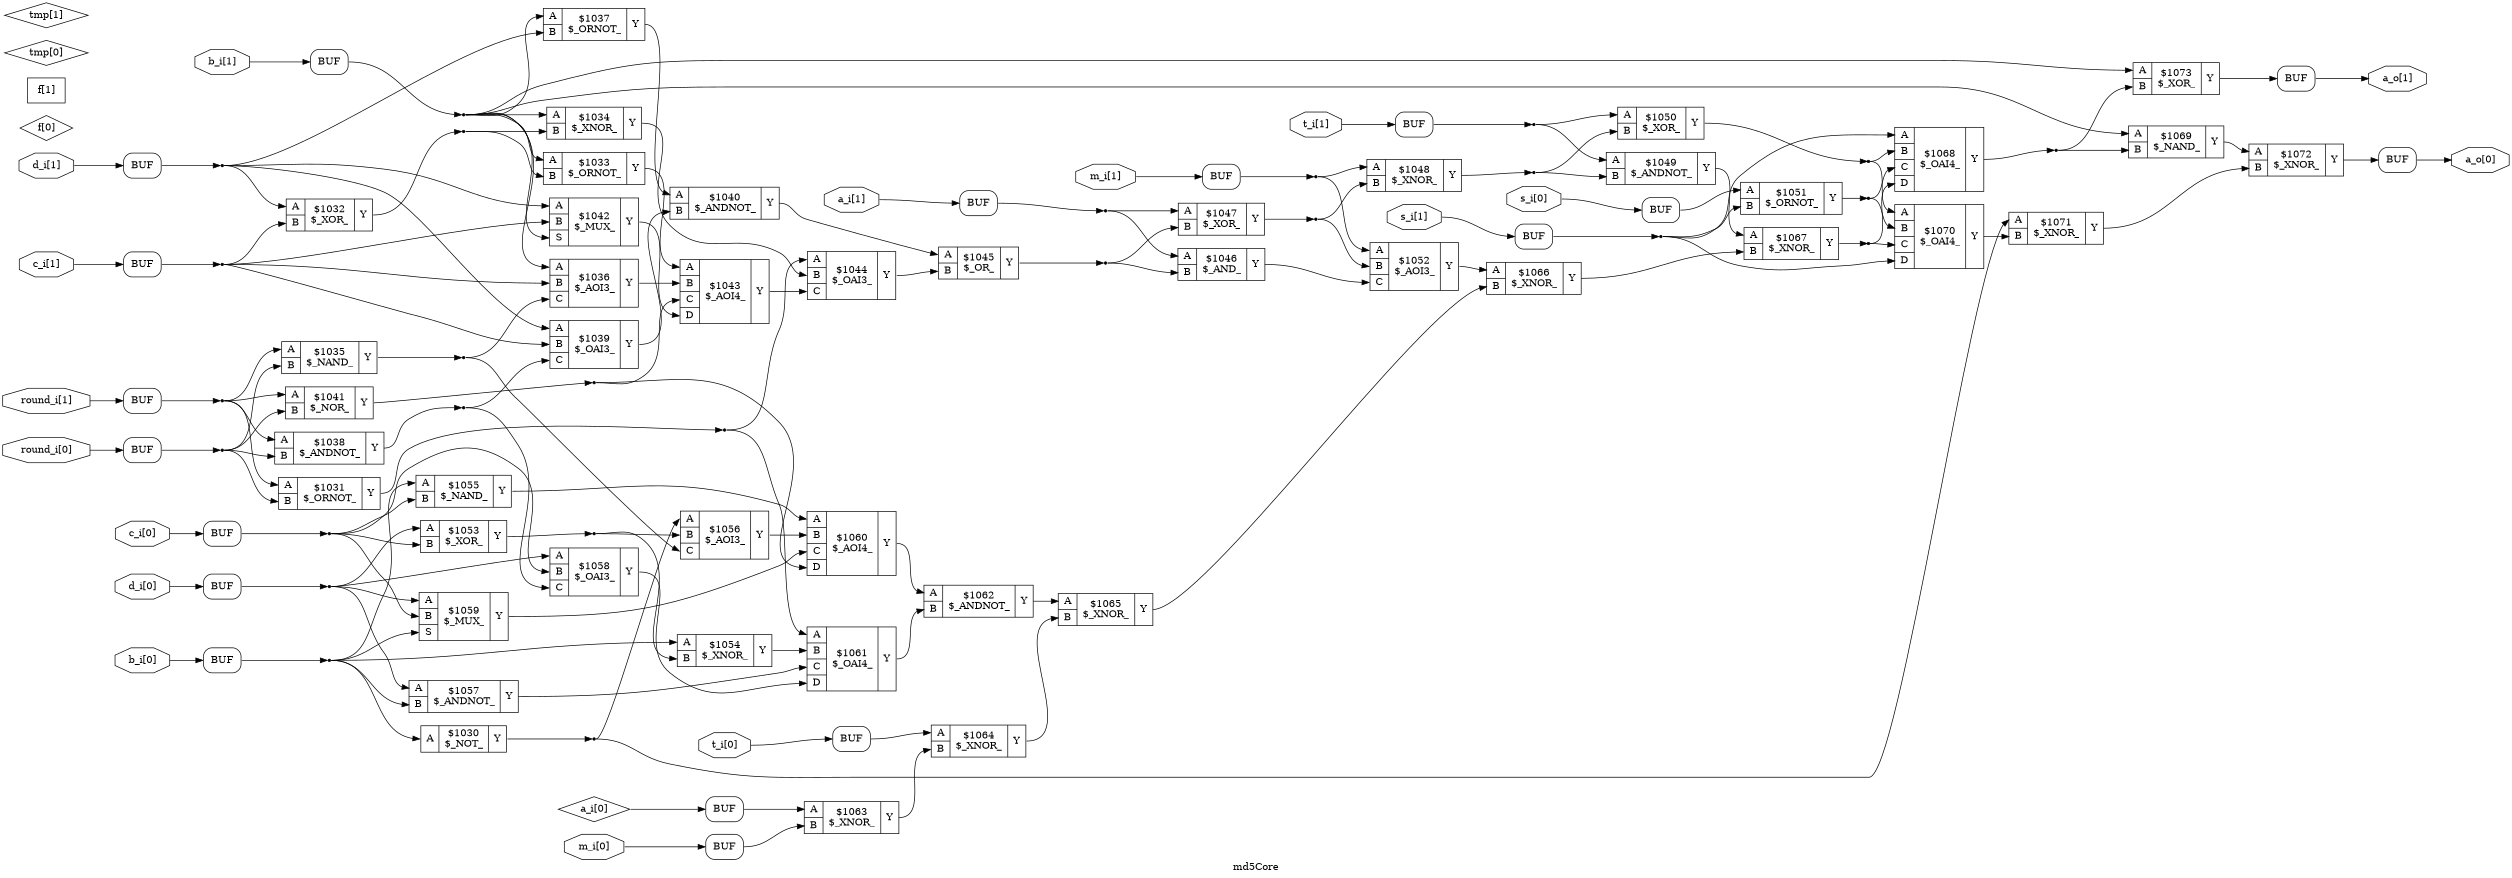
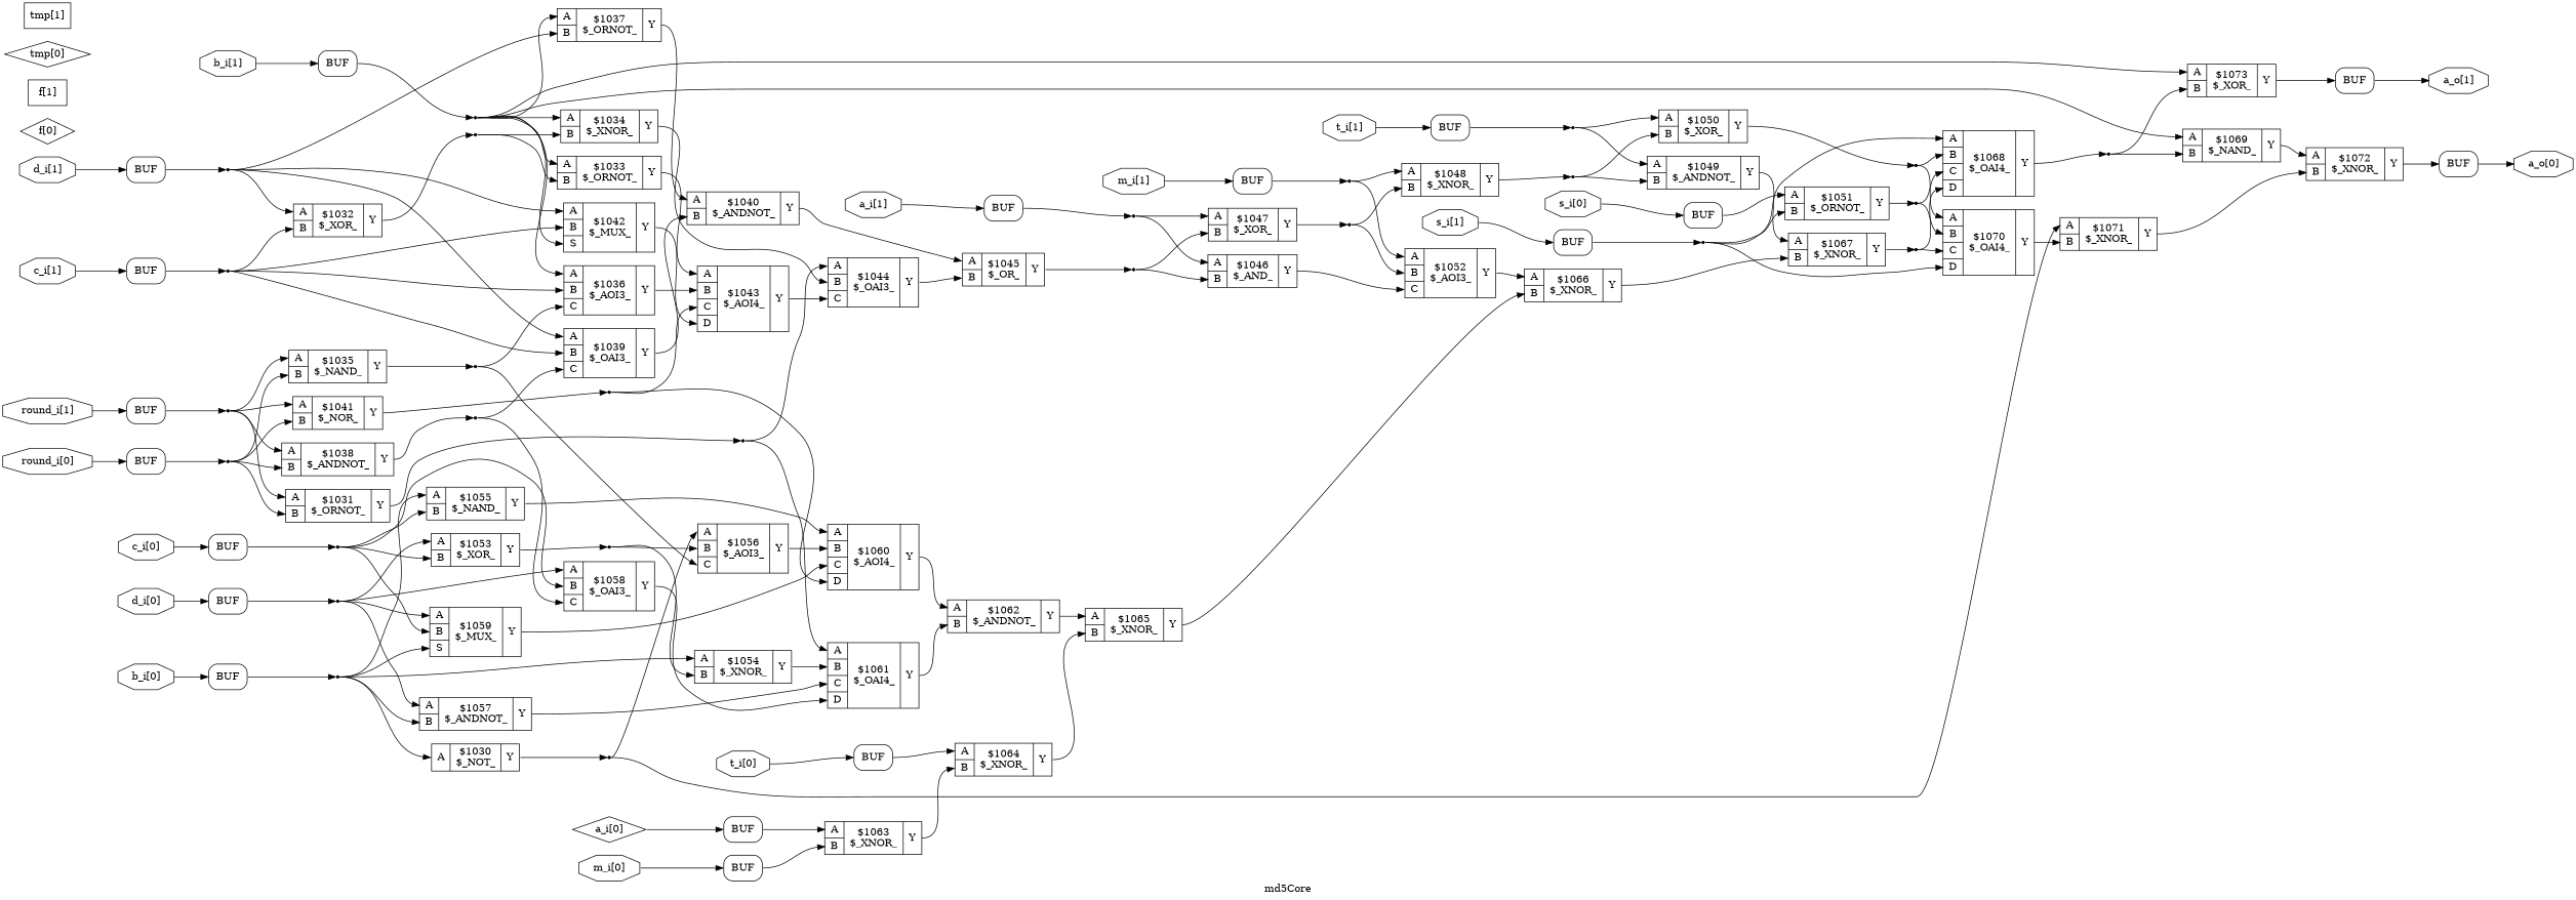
  digraph {
    label=md5Core
    rankdir=LR
    remincross=true
    node [shape=record]
    edge [color=black headport="p156:w" tailport=e]
    n134 [color=black fontcolor=black label="a_i[0]" shape=diamond]
    x11 [label=BUF shape=box style=rounded]
    c195 [label="{{<p156> A|<p159> B}|$1063\n$_XNOR_|{<p157> Y}}"]
    n135 [color=black fontcolor=black label="a_i[1]" shape=octagon]
    x10 [label=BUF shape=box style=rounded]
    n11 [shape=point]
    n136 [color=black fontcolor=black label="a_o[0]" shape=octagon]
    n137 [color=black fontcolor=black label="a_o[1]" shape=octagon]
    n138 [color=black fontcolor=black label="b_i[0]" shape=octagon]
    x3 [label=BUF shape=box style=rounded]
    n4 [shape=point]
    n139 [color=black fontcolor=black label="b_i[1]" shape=octagon]
    x2 [label=BUF shape=box style=rounded]
    n3 [shape=point]
    n140 [color=black fontcolor=black label="c_i[0]" shape=octagon]
    x9 [label=BUF shape=box style=rounded]
    n10 [shape=point]
    n141 [color=black fontcolor=black label="c_i[1]" shape=octagon]
    x8 [label=BUF shape=box style=rounded]
    n9 [shape=point]
    n142 [color=black fontcolor=black label="d_i[0]" shape=octagon]
    x5 [label=BUF shape=box style=rounded]
    n6 [shape=point]
    n143 [color=black fontcolor=black label="d_i[1]" shape=octagon]
    x4 [label=BUF shape=box style=rounded]
    n5 [shape=point]
    n144 [color=black fontcolor=black label="f[0]" shape=diamond]
    n145 [color=black fontcolor=black label="f[1]" shape=box]
    n146 [color=black fontcolor=black label="m_i[0]" shape=octagon]
    x13 [label=BUF shape=box style=rounded]
    n147 [color=black fontcolor=black label="m_i[1]" shape=octagon]
    x12 [label=BUF shape=box style=rounded]
    n13 [shape=point]
    n148 [color=black fontcolor=black label="round_i[0]" shape=octagon]
    x1 [label=BUF shape=box style=rounded]
    n2 [shape=point]
    n149 [color=black fontcolor=black label="round_i[1]" shape=octagon]
    x0 [label=BUF shape=box style=rounded]
    n1 [shape=point]
    n150 [color=black fontcolor=black label="s_i[0]" shape=octagon]
    x7 [label=BUF shape=box style=rounded]
    c183 [label="{{<p156> A|<p159> B}|$1051\n$_ORNOT_|{<p157> Y}}"]
    n151 [color=black fontcolor=black label="s_i[1]" shape=octagon]
    x6 [label=BUF shape=box style=rounded]
    n7 [shape=point]
    n152 [color=black fontcolor=black label="t_i[0]" shape=octagon]
    x15 [label=BUF shape=box style=rounded]
    c196 [label="{{<p156> A|<p159> B}|$1064\n$_XNOR_|{<p157> Y}}"]
    n153 [color=black fontcolor=black label="t_i[1]" shape=octagon]
    x14 [label=BUF shape=box style=rounded]
    n15 [shape=point]
    n154 [color=black fontcolor=black label="tmp[0]" shape=diamond]
-   n155 [color=black fontcolor=black label="tmp[1]" shape=diamond]
+   n155 [color=black fontcolor=black label="tmp[1]" shape=box]
    c158 [label="{{<p156> A}|$1030\n$_NOT_|{<p157> Y}}"]
    n19 [shape=point]
    c188 [label="{{<p156> A|<p159> B|<p165> C}|$1056\n$_AOI3_|{<p157> Y}}"]
    c203 [label="{{<p156> A|<p159> B}|$1071\n$_XNOR_|{<p157> Y}}"]
    c160 [label="{{<p156> A|<p159> B}|$1031\n$_ORNOT_|{<p157> Y}}"]
    n20 [shape=point]
    c176 [label="{{<p156> A|<p159> B|<p165> C}|$1044\n$_OAI3_|{<p157> Y}}"]
    c193 [label="{{<p156> A|<p159> B|<p165> C|<p174> D}|$1061\n$_OAI4_|{<p157> Y}}"]
    c161 [label="{{<p156> A|<p159> B}|$1032\n$_XOR_|{<p157> Y}}"]
    n21 [shape=point]
    c162 [label="{{<p156> A|<p159> B}|$1033\n$_ORNOT_|{<p157> Y}}"]
    c163 [label="{{<p156> A|<p159> B}|$1034\n$_XNOR_|{<p157> Y}}"]
    c175 [label="{{<p156> A|<p159> B|<p165> C|<p174> D}|$1043\n$_AOI4_|{<p157> Y}}"]
    c177 [label="{{<p156> A|<p159> B}|$1045\n$_OR_|{<p157> Y}}"]
    c164 [label="{{<p156> A|<p159> B}|$1035\n$_NAND_|{<p157> Y}}"]
    n24 [shape=point]
    c166 [label="{{<p156> A|<p159> B|<p165> C}|$1036\n$_AOI3_|{<p157> Y}}"]
    c167 [label="{{<p156> A|<p159> B}|$1037\n$_ORNOT_|{<p157> Y}}"]
    c170 [label="{{<p156> A|<p159> B}|$1040\n$_ANDNOT_|{<p157> Y}}"]
    c168 [label="{{<p156> A|<p159> B}|$1038\n$_ANDNOT_|{<p157> Y}}"]
    n27 [shape=point]
    c169 [label="{{<p156> A|<p159> B|<p165> C}|$1039\n$_OAI3_|{<p157> Y}}"]
    c190 [label="{{<p156> A|<p159> B|<p165> C}|$1058\n$_OAI3_|{<p157> Y}}"]
    n34 [shape=point]
    c171 [label="{{<p156> A|<p159> B}|$1041\n$_NOR_|{<p157> Y}}"]
    n30 [shape=point]
    c192 [label="{{<p156> A|<p159> B|<p165> C|<p174> D}|$1060\n$_AOI4_|{<p157> Y}}"]
    c173 [label="{{<p156> A|<p159> B|<p172> S}|$1042\n$_MUX_|{<p157> Y}}"]
    c178 [label="{{<p156> A|<p159> B}|$1046\n$_AND_|{<p157> Y}}"]
    c179 [label="{{<p156> A|<p159> B}|$1047\n$_XOR_|{<p157> Y}}"]
    c184 [label="{{<p156> A|<p159> B|<p165> C}|$1052\n$_AOI3_|{<p157> Y}}"]
    c198 [label="{{<p156> A|<p159> B}|$1066\n$_XNOR_|{<p157> Y}}"]
    n36 [shape=point]
    c180 [label="{{<p156> A|<p159> B}|$1048\n$_XNOR_|{<p157> Y}}"]
    n37 [shape=point]
    c181 [label="{{<p156> A|<p159> B}|$1049\n$_ANDNOT_|{<p157> Y}}"]
    c182 [label="{{<p156> A|<p159> B}|$1050\n$_XOR_|{<p157> Y}}"]
    c199 [label="{{<p156> A|<p159> B}|$1067\n$_XNOR_|{<p157> Y}}"]
    n56 [shape=point]
    n39 [shape=point]
    c200 [label="{{<p156> A|<p159> B|<p165> C|<p174> D}|$1068\n$_OAI4_|{<p157> Y}}"]
    c202 [label="{{<p156> A|<p159> B|<p165> C|<p174> D}|$1070\n$_OAI4_|{<p157> Y}}"]
    n40 [shape=point]
    c185 [label="{{<p156> A|<p159> B}|$1053\n$_XOR_|{<p157> Y}}"]
    n42 [shape=point]
    c186 [label="{{<p156> A|<p159> B}|$1054\n$_XNOR_|{<p157> Y}}"]
    c194 [label="{{<p156> A|<p159> B}|$1062\n$_ANDNOT_|{<p157> Y}}"]
    c187 [label="{{<p156> A|<p159> B}|$1055\n$_NAND_|{<p157> Y}}"]
    c189 [label="{{<p156> A|<p159> B}|$1057\n$_ANDNOT_|{<p157> Y}}"]
    c191 [label="{{<p156> A|<p159> B|<p172> S}|$1059\n$_MUX_|{<p157> Y}}"]
    c197 [label="{{<p156> A|<p159> B}|$1065\n$_XNOR_|{<p157> Y}}"]
    n57 [shape=point]
    c201 [label="{{<p156> A|<p159> B}|$1069\n$_NAND_|{<p157> Y}}"]
    c205 [label="{{<p156> A|<p159> B}|$1073\n$_XOR_|{<p157> Y}}"]
    c204 [label="{{<p156> A|<p159> B}|$1072\n$_XNOR_|{<p157> Y}}"]
    x16 [label=BUF shape=box style=rounded]
    x17 [label=BUF shape=box style=rounded]
    n134 -> x11 [headport="w:w"]
    x11 -> c195 [tailport="e:e"]
    c195 -> c196 [headport="p159:w" tailport="p157:e"]
    n135 -> x10 [headport="w:w"]
    x10 -> n11 [headport=w tailport="e:e"]
    n11 -> c178
    n11 -> c179
    n138 -> x3 [headport="w:w"]
    x3 -> n4 [headport=w tailport="e:e"]
    n4 -> c158
    n4 -> c186
    n4 -> c187
    n4 -> c189 [headport="p159:w"]
    n4 -> c191 [headport="p172:w"]
    n139 -> x2 [headport="w:w"]
    x2 -> n3 [headport=w tailport="e:e"]
    n3 -> c162
    n3 -> c163
    n3 -> c166
    n3 -> c167
    n3 -> c173 [headport="p172:w"]
    n3 -> c201
    n3 -> c205
    n140 -> x9 [headport="w:w"]
    x9 -> n10 [headport=w tailport="e:e"]
    n10 -> c190 [headport="p159:w"]
    n10 -> c185 [headport="p159:w"]
    n10 -> c187 [headport="p159:w"]
    n10 -> c191 [headport="p159:w"]
    n141 -> x8 [headport="w:w"]
    x8 -> n9 [headport=w tailport="e:e"]
    n9 -> c161 [headport="p159:w"]
    n9 -> c166 [headport="p159:w"]
    n9 -> c169 [headport="p159:w"]
    n9 -> c173 [headport="p159:w"]
    n142 -> x5 [headport="w:w"]
    x5 -> n6 [headport=w tailport="e:e"]
    n6 -> c190
    n6 -> c185
    n6 -> c189
    n6 -> c191
    n143 -> x4 [headport="w:w"]
    x4 -> n5 [headport=w tailport="e:e"]
    n5 -> c161
    n5 -> c167 [headport="p159:w"]
    n5 -> c169
    n5 -> c173
    n146 -> x13 [headport="w:w"]
    x13 -> c195 [headport="p159:w" tailport="e:e"]
    n147 -> x12 [headport="w:w"]
    x12 -> n13 [headport=w tailport="e:e"]
    n13 -> c184
    n13 -> c180
    n148 -> x1 [headport="w:w"]
    x1 -> n2 [headport=w tailport="e:e"]
    n2 -> c160 [headport="p159:w"]
    n2 -> c164 [headport="p159:w"]
    n2 -> c168 [headport="p159:w"]
    n2 -> c171 [headport="p159:w"]
    n149 -> x0 [headport="w:w"]
    x0 -> n1 [headport=w tailport="e:e"]
    n1 -> c160
    n1 -> c164
    n1 -> c168
    n1 -> c171
    n150 -> x7 [headport="w:w"]
    x7 -> c183 [tailport="e:e"]
    c183 -> n40 [headport=w tailport="p157:e"]
    n151 -> x6 [headport="w:w"]
    x6 -> n7 [headport=w tailport="e:e"]
    n7 -> c183 [headport="p159:w"]
    n7 -> c200
    n7 -> c202 [headport="p174:w"]
    n152 -> x15 [headport="w:w"]
    x15 -> c196 [tailport="e:e"]
    c196 -> c197 [headport="p159:w" tailport="p157:e"]
    n153 -> x14 [headport="w:w"]
    x14 -> n15 [headport=w tailport="e:e"]
    n15 -> c181
    n15 -> c182
    c158 -> n19 [headport=w tailport="p157:e"]
    n19 -> c188
    n19 -> c203
    c188 -> c192 [headport="p159:w" tailport="p157:e"]
    c203 -> c204 [headport="p159:w" tailport="p157:e"]
    c160 -> n20 [headport=w tailport="p157:e"]
    n20 -> c176
    n20 -> c193
    c176 -> c177 [headport="p159:w" tailport="p157:e"]
    c193 -> c194 [headport="p159:w" tailport="p157:e"]
    c161 -> n21 [headport=w tailport="p157:e"]
    n21 -> c162 [headport="p159:w"]
    n21 -> c163 [headport="p159:w"]
    c162 -> c175 [tailport="p157:e"]
    c163 -> c176 [headport="p159:w" tailport="p157:e"]
    c175 -> c176 [headport="p165:w" tailport="p157:e"]
    c177 -> n34 [headport=w tailport="p157:e"]
    c164 -> n24 [headport=w tailport="p157:e"]
    n24 -> c188 [headport="p165:w"]
    n24 -> c166 [headport="p165:w"]
    c166 -> c175 [headport="p159:w" tailport="p157:e"]
    c167 -> c170 [tailport="p157:e"]
    c170 -> c177 [tailport="p157:e"]
    c168 -> n27 [headport=w tailport="p157:e"]
    n27 -> c169 [headport="p165:w"]
    n27 -> c190 [headport="p165:w"]
    c169 -> c170 [headport="p159:w" tailport="p157:e"]
    c190 -> c193 [headport="p174:w" tailport="p157:e"]
    n34 -> c178 [headport="p159:w"]
    n34 -> c179 [headport="p159:w"]
    c171 -> n30 [headport=w tailport="p157:e"]
    n30 -> c175 [headport="p165:w"]
    n30 -> c192 [headport="p174:w"]
    c192 -> c194 [tailport="p157:e"]
    c173 -> c175 [headport="p174:w" tailport="p157:e"]
    c178 -> c184 [headport="p165:w" tailport="p157:e"]
    c179 -> n36 [headport=w tailport="p157:e"]
    c184 -> c198 [tailport="p157:e"]
    c198 -> c199 [headport="p159:w" tailport="p157:e"]
    n36 -> c184 [headport="p159:w"]
    n36 -> c180 [headport="p159:w"]
    c180 -> n37 [headport=w tailport="p157:e"]
    n37 -> c181 [headport="p159:w"]
    n37 -> c182 [headport="p159:w"]
    c181 -> c199 [tailport="p157:e"]
    c182 -> n39 [headport=w tailport="p157:e"]
    c199 -> n56 [headport=w tailport="p157:e"]
    n56 -> c200 [headport="p174:w"]
    n56 -> c202 [headport="p165:w"]
    n39 -> c200 [headport="p159:w"]
    n39 -> c202
    c200 -> n57 [headport=w tailport="p157:e"]
    c202 -> c203 [headport="p159:w" tailport="p157:e"]
    n40 -> c200 [headport="p165:w"]
    n40 -> c202 [headport="p159:w"]
    c185 -> n42 [headport=w tailport="p157:e"]
    n42 -> c188 [headport="p159:w"]
    n42 -> c186 [headport="p159:w"]
    c186 -> c193 [headport="p159:w" tailport="p157:e"]
    c194 -> c197 [tailport="p157:e"]
    c187 -> c192 [tailport="p157:e"]
    c189 -> c193 [headport="p165:w" tailport="p157:e"]
    c191 -> c192 [headport="p165:w" tailport="p157:e"]
    c197 -> c198 [headport="p159:w" tailport="p157:e"]
    n57 -> c201 [headport="p159:w"]
    n57 -> c205 [headport="p159:w"]
    c201 -> c204 [tailport="p157:e"]
    c205 -> x17 [headport="w:w" tailport="p157:e"]
    c204 -> x16 [headport="w:w" tailport="p157:e"]
    x16 -> n136 [headport=w tailport="e:e"]
    x17 -> n137 [headport=w tailport="e:e"]
  }
